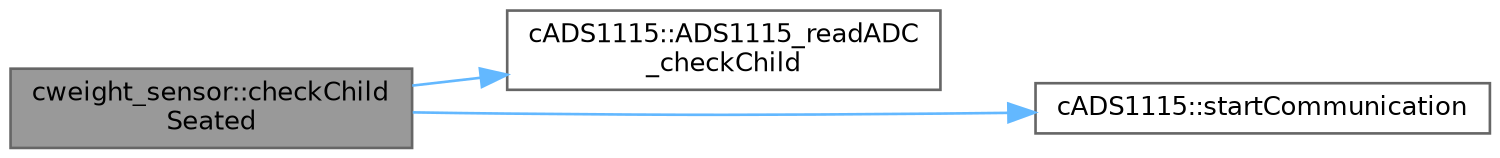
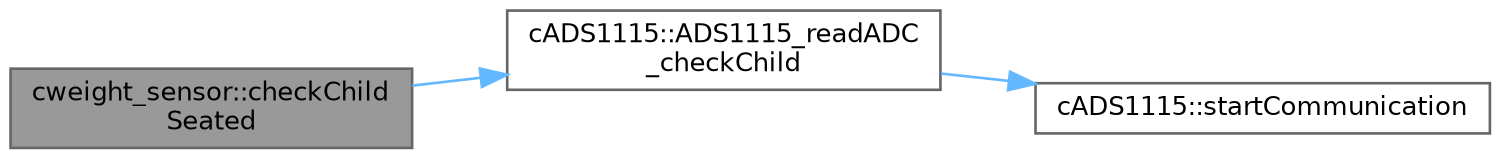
  digraph {
    rankdir=LR
    node [color=grey40 fillcolor=white fontname=Helvetica fontsize=10 shape=box style=filled]
    edge [color=steelblue1 fontname=Helvetica fontsize=10 labelfontname=Helvetica labelfontsize=10 style=solid]
    n1 [color=gray40 fillcolor=grey60 fontcolor=black height=0.2 label="cweight_sensor::checkChild\lSeated" width=0.4]
    n2 [height=0.2 label="cADS1115::ADS1115_readADC\l_checkChild" width=0.4]
    n3 [height=0.2 label="cADS1115::startCommunication" width=0.4]
    n1 -> n2
-   n1 -> n3
+   n2 -> n3
  }
